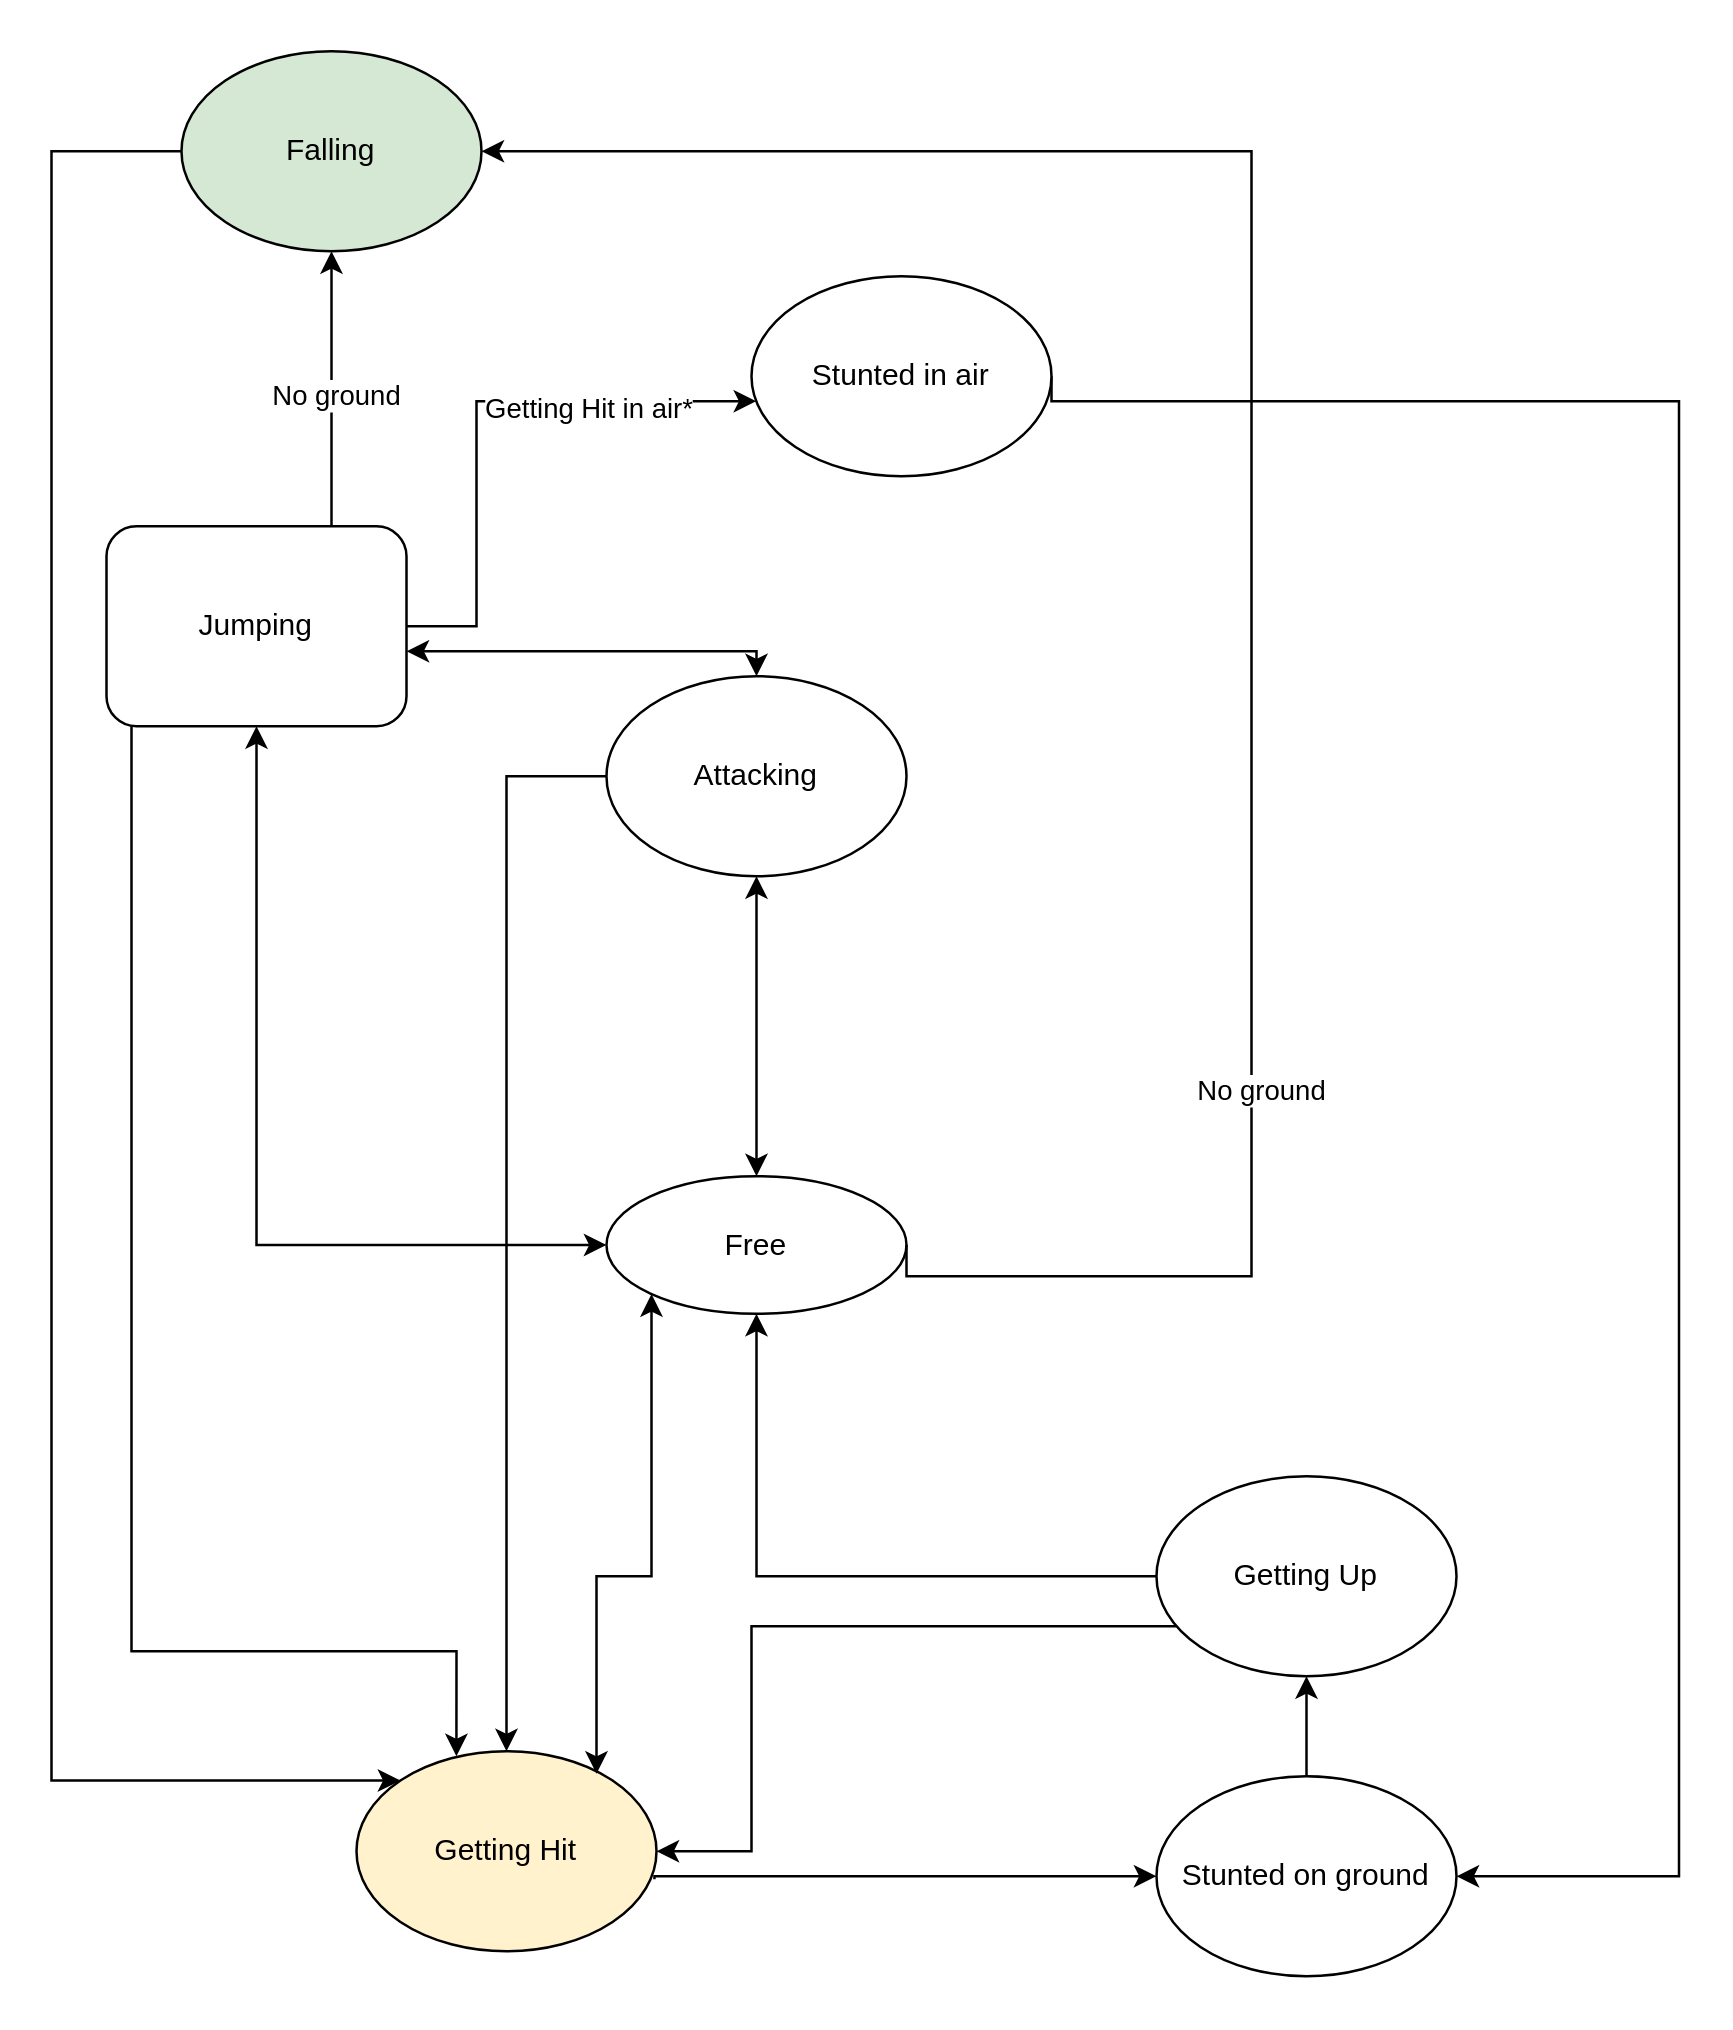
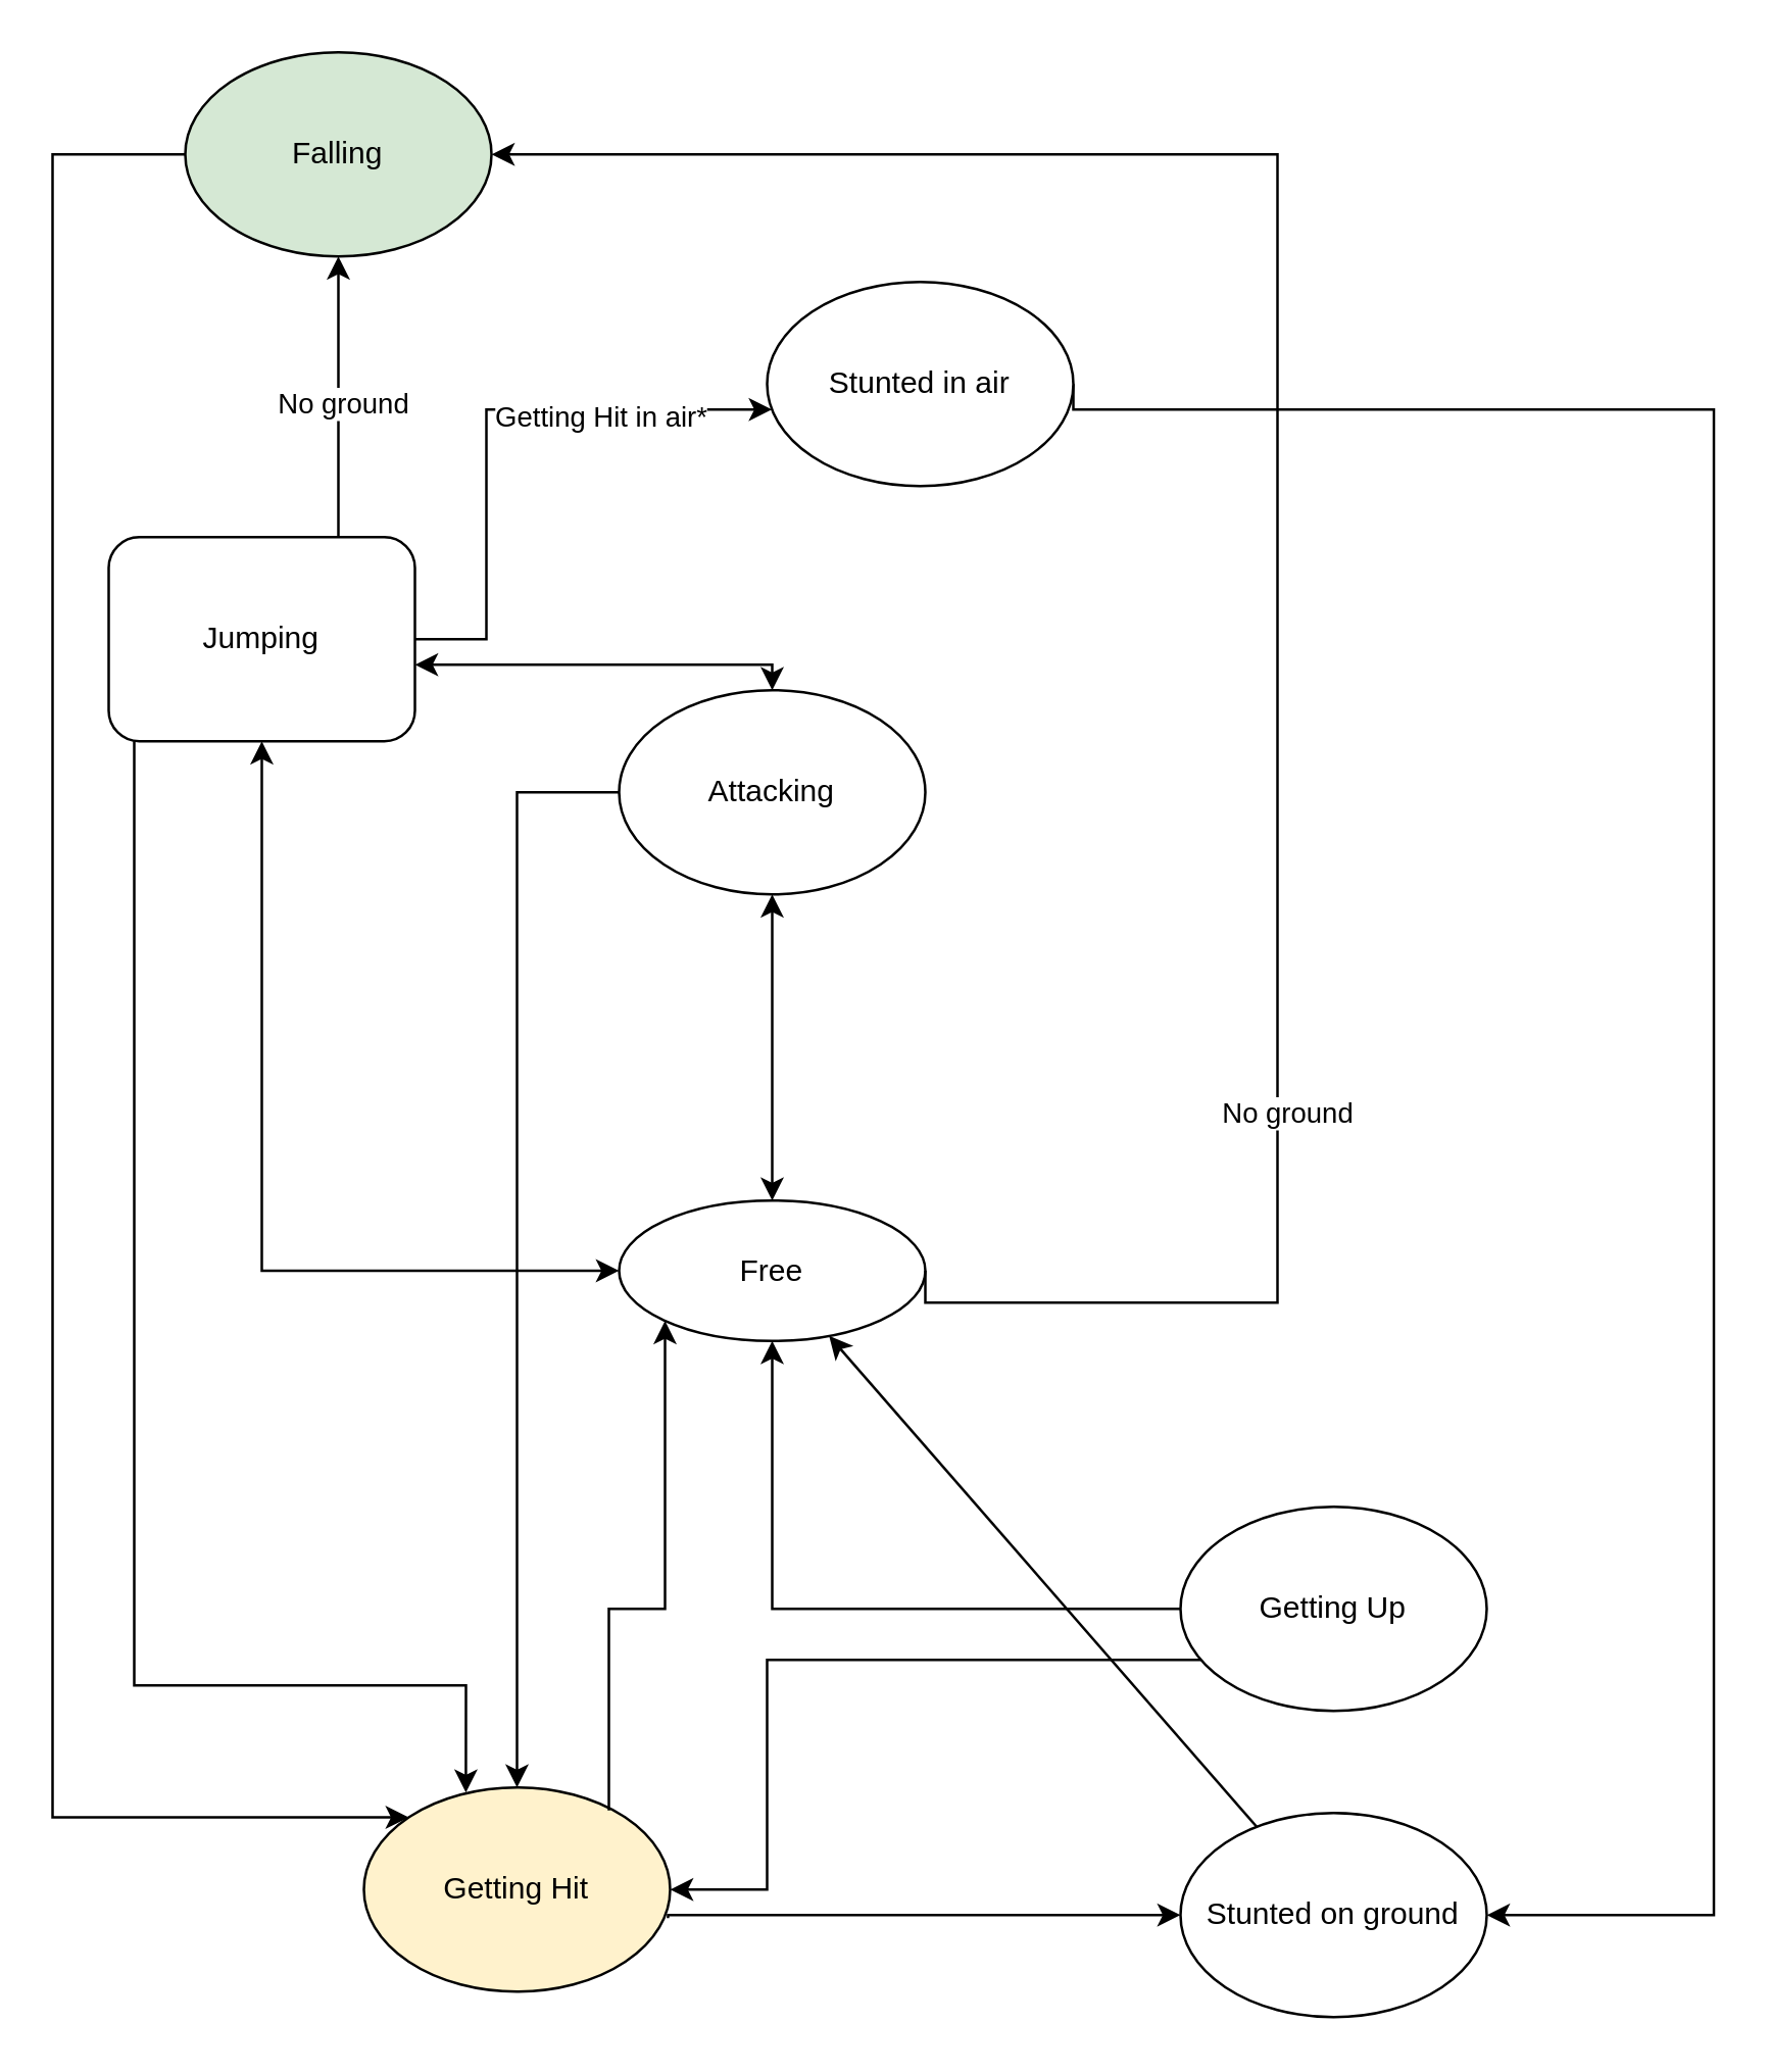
  <mxCell id="0" />
  <mxCell id="1" parent="0" />
  <mxCell id="2" style="rounded=0;orthogonalLoop=1;jettySize=auto;html=1;strokeColor=default;edgeStyle=orthogonalEdgeStyle;" edge="1" parent="1" source="3" target="5"><mxGeometry relative="1" as="geometry"><Array as="points"><mxPoint x="202" y="310" /></Array></mxGeometry></mxCell>
  <mxCell id="3" value="Attacking" style="ellipse;whiteSpace=wrap;html=1;" vertex="1" parent="1"><mxGeometry x="242" y="270" width="120" height="80" as="geometry" /></mxCell>
  <mxCell id="4" style="rounded=0;orthogonalLoop=1;jettySize=auto;html=1;entryX=0;entryY=0.5;entryDx=0;entryDy=0;exitX=0.993;exitY=0.64;exitDx=0;exitDy=0;edgeStyle=orthogonalEdgeStyle;exitPerimeter=0;" edge="1" parent="1" source="5" target="8"><mxGeometry relative="1" as="geometry"><Array as="points"><mxPoint x="261" y="750" /></Array></mxGeometry></mxCell>
  <mxCell id="5" value="Getting Hit" style="ellipse;whiteSpace=wrap;html=1;fillColor=#fff2cc;" vertex="1" parent="1"><mxGeometry x="142" y="700" width="120" height="80" as="geometry" /></mxCell>
- <mxCell id="6" style="rounded=0;orthogonalLoop=1;jettySize=auto;html=1;" edge="1" parent="1" source="8" target="11"><mxGeometry relative="1" as="geometry" /></mxCell>
+ <mxCell id="6" style="rounded=0;orthogonalLoop=1;jettySize=auto;html=1;" edge="1" parent="1" source="8" target="22"><mxGeometry relative="1" as="geometry" /></mxCell>
  <mxCell id="7" style="edgeStyle=orthogonalEdgeStyle;rounded=0;orthogonalLoop=1;jettySize=auto;html=1;entryX=1;entryY=0.5;entryDx=0;entryDy=0;endArrow=none;endFill=0;startArrow=classic;startFill=1;" edge="1" parent="1" source="8" target="27"><mxGeometry relative="1" as="geometry"><mxPoint x="580" y="170" as="targetPoint" /><Array as="points"><mxPoint x="671" y="750" /><mxPoint x="671" y="160" /></Array></mxGeometry></mxCell>
  <mxCell id="8" value="Stunted on ground" style="ellipse;whiteSpace=wrap;html=1;" vertex="1" parent="1"><mxGeometry x="462" y="710" width="120" height="80" as="geometry" /></mxCell>
  <mxCell id="9" style="rounded=0;orthogonalLoop=1;jettySize=auto;html=1;startArrow=none;startFill=0;edgeStyle=orthogonalEdgeStyle;" edge="1" parent="1" source="11" target="22"><mxGeometry relative="1" as="geometry" /></mxCell>
  <mxCell id="10" style="rounded=0;orthogonalLoop=1;jettySize=auto;html=1;entryX=1;entryY=0.5;entryDx=0;entryDy=0;edgeStyle=orthogonalEdgeStyle;" edge="1" parent="1" source="11" target="5"><mxGeometry relative="1" as="geometry"><Array as="points"><mxPoint x="300" y="650" /><mxPoint x="300" y="740" /></Array></mxGeometry></mxCell>
  <mxCell id="11" value="Getting Up" style="ellipse;whiteSpace=wrap;html=1;" vertex="1" parent="1"><mxGeometry x="462" y="590" width="120" height="80" as="geometry" /></mxCell>
  <mxCell id="12" style="rounded=0;orthogonalLoop=1;jettySize=auto;html=1;startArrow=classic;startFill=1;edgeStyle=orthogonalEdgeStyle;" edge="1" parent="1" source="18" target="3"><mxGeometry relative="1" as="geometry"><Array as="points"><mxPoint x="302" y="260" /></Array></mxGeometry></mxCell>
  <mxCell id="13" style="rounded=0;orthogonalLoop=1;jettySize=auto;html=1;entryX=0.333;entryY=0.025;entryDx=0;entryDy=0;entryPerimeter=0;edgeStyle=orthogonalEdgeStyle;" edge="1" parent="1" source="18" target="5"><mxGeometry relative="1" as="geometry"><Array as="points"><mxPoint x="52" y="660" /><mxPoint x="182" y="660" /></Array></mxGeometry></mxCell>
  <mxCell id="14" style="rounded=0;orthogonalLoop=1;jettySize=auto;html=1;entryX=0.5;entryY=1;entryDx=0;entryDy=0;edgeStyle=orthogonalEdgeStyle;" edge="1" parent="1" source="18" target="26"><mxGeometry relative="1" as="geometry"><Array as="points"><mxPoint x="132" y="140" /><mxPoint x="132" y="140" /></Array></mxGeometry></mxCell>
  <mxCell id="15" value="No ground" style="edgeLabel;html=1;align=center;verticalAlign=middle;resizable=0;points=[];" connectable="0" vertex="1" parent="14"><mxGeometry x="-0.043" y="-1" relative="1" as="geometry"><mxPoint as="offset" /></mxGeometry></mxCell>
  <mxCell id="16" style="edgeStyle=orthogonalEdgeStyle;rounded=0;orthogonalLoop=1;jettySize=auto;html=1;" edge="1" parent="1" source="18" target="27"><mxGeometry relative="1" as="geometry"><Array as="points"><mxPoint x="190" y="250" /><mxPoint x="190" y="160" /></Array></mxGeometry></mxCell>
  <mxCell id="17" value="Getting Hit in air*" style="edgeLabel;html=1;align=center;verticalAlign=middle;resizable=0;points=[];" connectable="0" vertex="1" parent="16"><mxGeometry x="0.411" y="-2" relative="1" as="geometry"><mxPoint as="offset" /></mxGeometry></mxCell>
  <mxCell id="18" value="Jumping" style="whiteSpace=wrap;html=1;rounded=1;" vertex="1" parent="1"><mxGeometry x="42" y="210" width="120" height="80" as="geometry" /></mxCell>
- <mxCell id="19" style="rounded=0;orthogonalLoop=1;jettySize=auto;html=1;entryX=0.8;entryY=0.113;entryDx=0;entryDy=0;endArrow=classic;endFill=1;startArrow=classic;startFill=1;edgeStyle=orthogonalEdgeStyle;entryPerimeter=0;" edge="1" parent="1" source="22" target="5"><mxGeometry relative="1" as="geometry"><Array as="points"><mxPoint x="260" y="630" /><mxPoint x="238" y="630" /></Array></mxGeometry></mxCell>
+ <mxCell id="19" style="rounded=0;orthogonalLoop=1;jettySize=auto;html=1;entryX=0.8;entryY=0.113;entryDx=0;entryDy=0;endArrow=none;endFill=1;startArrow=classic;startFill=1;edgeStyle=orthogonalEdgeStyle;entryPerimeter=0;" edge="1" parent="1" source="22" target="5"><mxGeometry relative="1" as="geometry"><Array as="points"><mxPoint x="260" y="630" /><mxPoint x="238" y="630" /></Array></mxGeometry></mxCell>
  <mxCell id="20" style="rounded=0;orthogonalLoop=1;jettySize=auto;html=1;jumpStyle=none;startArrow=classic;startFill=1;edgeStyle=orthogonalEdgeStyle;" edge="1" parent="1" source="22" target="18"><mxGeometry relative="1" as="geometry" /></mxCell>
  <mxCell id="21" style="edgeStyle=orthogonalEdgeStyle;rounded=0;orthogonalLoop=1;jettySize=auto;html=1;entryX=0.5;entryY=1;entryDx=0;entryDy=0;startArrow=classic;startFill=1;" edge="1" parent="1" source="22" target="3"><mxGeometry relative="1" as="geometry" /></mxCell>
  <mxCell id="22" value="Free" style="ellipse;whiteSpace=wrap;html=1;" vertex="1" parent="1"><mxGeometry x="242" y="470" width="120" height="55" as="geometry" /></mxCell>
  <mxCell id="23" style="edgeStyle=orthogonalEdgeStyle;rounded=0;orthogonalLoop=1;jettySize=auto;html=1;entryX=1;entryY=0.5;entryDx=0;entryDy=0;exitX=1;exitY=0.5;exitDx=0;exitDy=0;" edge="1" parent="1" source="22" target="26"><mxGeometry relative="1" as="geometry"><mxPoint x="262" y="60" as="targetPoint" /><Array as="points"><mxPoint x="500" y="510" /><mxPoint x="500" y="60" /></Array><mxPoint x="370" y="510" as="sourcePoint" /></mxGeometry></mxCell>
  <mxCell id="24" value="No ground" style="edgeLabel;html=1;align=center;verticalAlign=middle;resizable=0;points=[];" connectable="0" vertex="1" parent="23"><mxGeometry x="-0.505" y="-3" relative="1" as="geometry"><mxPoint as="offset" /></mxGeometry></mxCell>
  <mxCell id="25" style="rounded=0;orthogonalLoop=1;jettySize=auto;html=1;entryX=0;entryY=0;entryDx=0;entryDy=0;edgeStyle=orthogonalEdgeStyle;" edge="1" parent="1" source="26" target="5"><mxGeometry relative="1" as="geometry"><Array as="points"><mxPoint x="20" y="60" /></Array></mxGeometry></mxCell>
  <mxCell id="26" value="Falling" style="ellipse;whiteSpace=wrap;html=1;fillColor=#d5e8d4;" vertex="1" parent="1"><mxGeometry x="72" y="20" width="120" height="80" as="geometry" /></mxCell>
  <mxCell id="27" value="Stunted in air" style="ellipse;whiteSpace=wrap;html=1;" vertex="1" parent="1"><mxGeometry x="300" y="110" width="120" height="80" as="geometry" /></mxCell>
